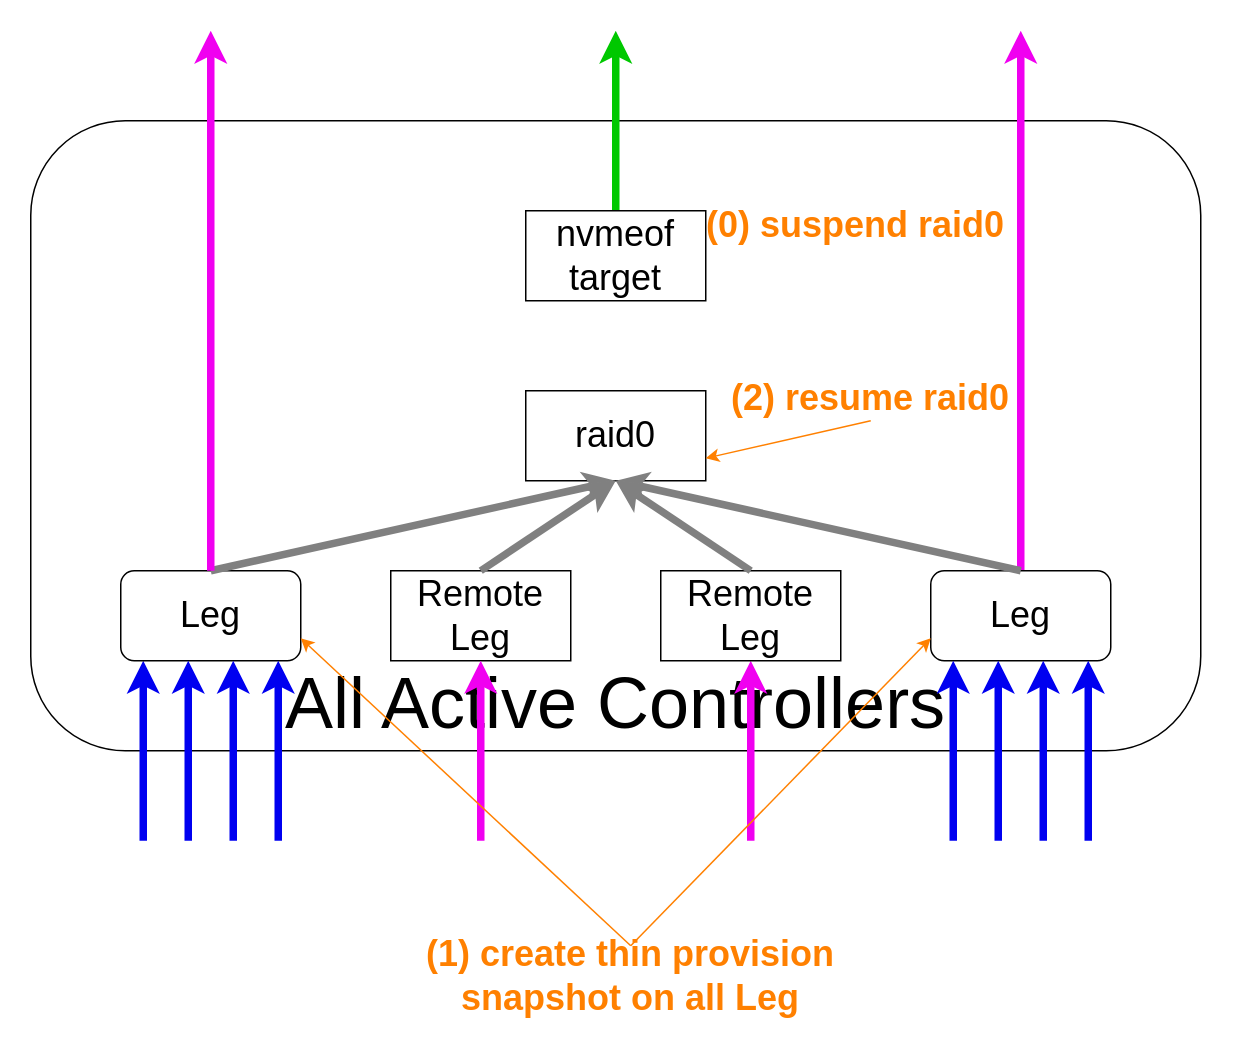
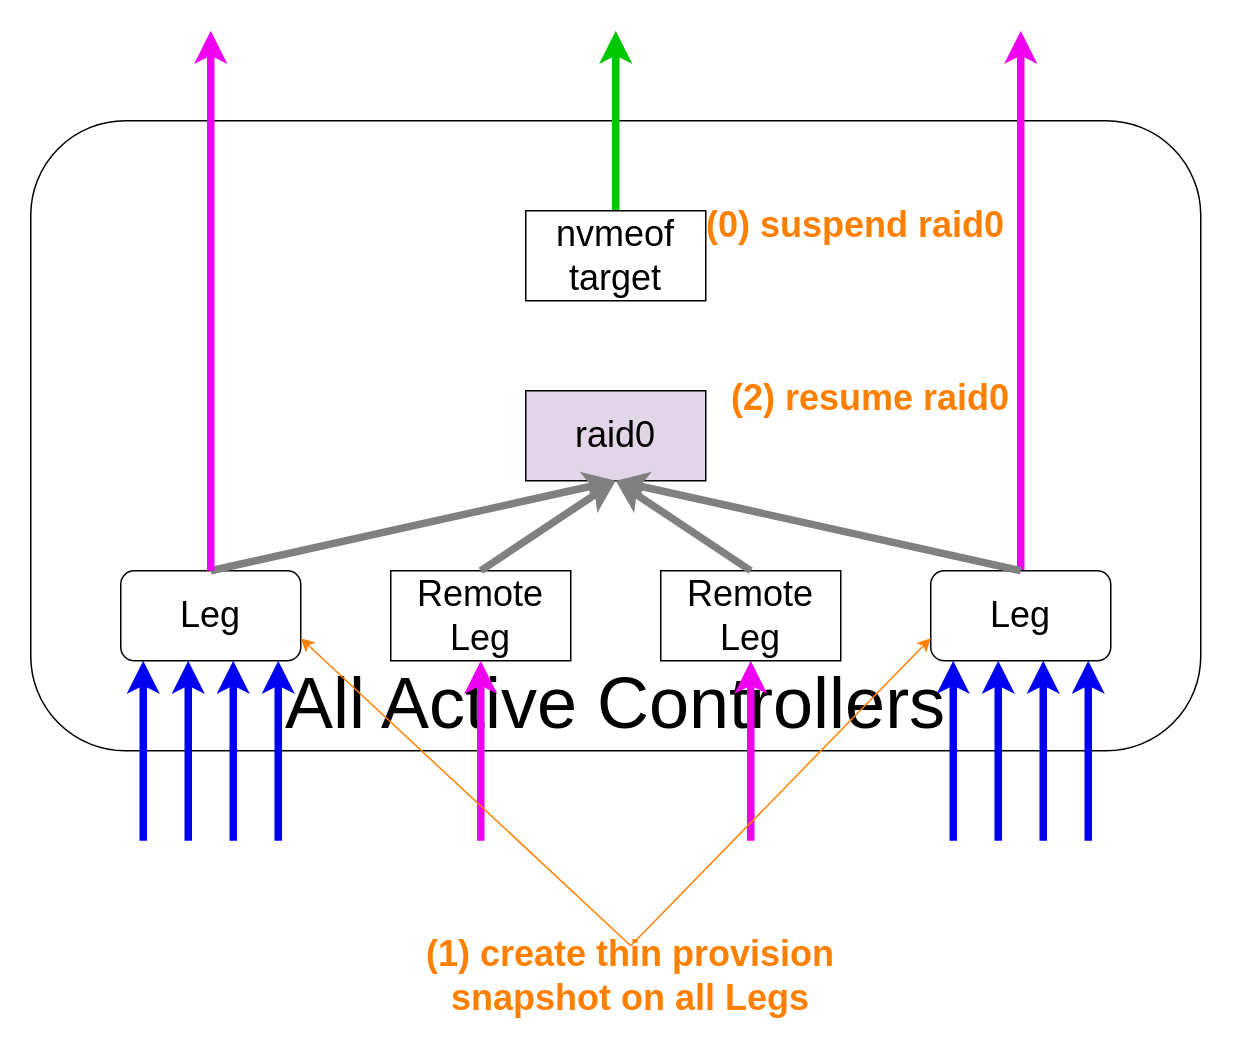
  <mxCell id="0" />
  <mxCell id="1" parent="0" />
  <mxCell id="2" value="&lt;font style=&quot;font-size: 48px;&quot;&gt;All Active Controllers&lt;/font&gt;" style="rounded=1;whiteSpace=wrap;html=1;verticalAlign=bottom;" vertex="1" parent="1"><mxGeometry x="20" y="80" width="780" height="420" as="geometry" /></mxCell>
  <mxCell id="3" value="" style="endArrow=classic;html=1;rounded=0;strokeWidth=5;strokeColor=#00c800;exitX=0.5;exitY=0;exitDx=0;exitDy=0;entryX=0.5;entryY=0;entryDx=0;entryDy=0;" edge="1" parent="1" source="11"><mxGeometry width="50" height="50" relative="1" as="geometry"><mxPoint x="480" y="20" as="sourcePoint" /><mxPoint x="410" y="20" as="targetPoint" /></mxGeometry></mxCell>
  <mxCell id="4" value="" style="endArrow=classic;html=1;rounded=0;strokeWidth=5;strokeColor=#f000f0;exitX=0.5;exitY=0;exitDx=0;exitDy=0;entryX=0.5;entryY=0;entryDx=0;entryDy=0;" edge="1" parent="1" source="13"><mxGeometry width="50" height="50" relative="1" as="geometry"><mxPoint x="1020" y="410" as="sourcePoint" /><mxPoint x="680" y="20" as="targetPoint" /></mxGeometry></mxCell>
  <mxCell id="5" value="" style="endArrow=classic;html=1;rounded=0;strokeWidth=5;strokeColor=#0000f0;entryX=0.25;entryY=0;entryDx=0;entryDy=0;exitX=0.25;exitY=1;exitDx=0;exitDy=0;" edge="1" parent="1"><mxGeometry width="50" height="50" relative="1" as="geometry"><mxPoint x="95" y="560" as="sourcePoint" /><mxPoint x="95" y="440" as="targetPoint" /></mxGeometry></mxCell>
- <mxCell id="6" value="&lt;font style=&quot;font-size: 24px;&quot;&gt;raid0&lt;/font&gt;" style="rounded=0;whiteSpace=wrap;html=1;" vertex="1" parent="1"><mxGeometry x="350" y="260" width="120" height="60" as="geometry" /></mxCell>
+ <mxCell id="6" value="&lt;font style=&quot;font-size: 24px;&quot;&gt;raid0&lt;/font&gt;" style="rounded=0;whiteSpace=wrap;html=1;fillColor=#e1d5e7;" vertex="1" parent="1"><mxGeometry x="350" y="260" width="120" height="60" as="geometry" /></mxCell>
  <mxCell id="7" value="&lt;font style=&quot;font-size: 24px;&quot;&gt;Leg&lt;/font&gt;" style="rounded=1;whiteSpace=wrap;html=1;" vertex="1" parent="1"><mxGeometry x="80" y="380" width="120" height="60" as="geometry" /></mxCell>
  <mxCell id="8" value="&lt;font style=&quot;font-size: 24px;&quot;&gt;Remote&lt;br&gt;Leg&lt;/font&gt;" style="rounded=0;whiteSpace=wrap;html=1;" vertex="1" parent="1"><mxGeometry x="260" y="380" width="120" height="60" as="geometry" /></mxCell>
  <mxCell id="9" value="" style="endArrow=classic;html=1;rounded=0;strokeWidth=5;strokeColor=#808080;exitX=0.5;exitY=0;exitDx=0;exitDy=0;entryX=0.5;entryY=1;entryDx=0;entryDy=0;" edge="1" parent="1" source="7" target="6"><mxGeometry width="50" height="50" relative="1" as="geometry"><mxPoint x="1080" y="30" as="sourcePoint" /><mxPoint x="1130" y="-20" as="targetPoint" /></mxGeometry></mxCell>
  <mxCell id="10" value="" style="endArrow=classic;html=1;rounded=0;strokeWidth=5;strokeColor=#808080;exitX=0.5;exitY=0;exitDx=0;exitDy=0;entryX=0.5;entryY=1;entryDx=0;entryDy=0;" edge="1" parent="1" source="8" target="6"><mxGeometry width="50" height="50" relative="1" as="geometry"><mxPoint x="420" y="240" as="sourcePoint" /><mxPoint x="470" y="190" as="targetPoint" /></mxGeometry></mxCell>
  <mxCell id="11" value="&lt;font style=&quot;font-size: 24px;&quot;&gt;nvmeof target&lt;/font&gt;" style="rounded=0;whiteSpace=wrap;html=1;" vertex="1" parent="1"><mxGeometry x="350" y="140" width="120" height="60" as="geometry" /></mxCell>
  <mxCell id="12" value="" style="endArrow=classic;html=1;rounded=0;strokeWidth=5;strokeColor=#f000f0;entryX=1;entryY=0;entryDx=0;entryDy=0;exitX=0;exitY=1;exitDx=0;exitDy=0;" edge="1" parent="1"><mxGeometry width="50" height="50" relative="1" as="geometry"><mxPoint x="500" y="560" as="sourcePoint" /><mxPoint x="500" y="440" as="targetPoint" /></mxGeometry></mxCell>
  <mxCell id="13" value="&lt;font style=&quot;font-size: 24px;&quot;&gt;Leg&lt;br&gt;&lt;/font&gt;" style="rounded=1;whiteSpace=wrap;html=1;" vertex="1" parent="1"><mxGeometry x="620" y="380" width="120" height="60" as="geometry" /></mxCell>
  <mxCell id="14" value="&lt;font style=&quot;font-size: 24px;&quot;&gt;Remote&lt;br&gt;Leg&lt;br&gt;&lt;/font&gt;" style="rounded=0;whiteSpace=wrap;html=1;" vertex="1" parent="1"><mxGeometry x="440" y="380" width="120" height="60" as="geometry" /></mxCell>
  <mxCell id="15" value="" style="endArrow=classic;html=1;rounded=0;strokeWidth=5;strokeColor=#808080;exitX=0.5;exitY=0;exitDx=0;exitDy=0;entryX=0.5;entryY=1;entryDx=0;entryDy=0;" edge="1" parent="1" source="13" target="6"><mxGeometry width="50" height="50" relative="1" as="geometry"><mxPoint x="610" y="260" as="sourcePoint" /><mxPoint x="660" y="210" as="targetPoint" /></mxGeometry></mxCell>
  <mxCell id="16" value="" style="endArrow=classic;html=1;rounded=0;strokeWidth=5;strokeColor=#808080;exitX=0.5;exitY=0;exitDx=0;exitDy=0;entryX=0.5;entryY=1;entryDx=0;entryDy=0;" edge="1" parent="1" source="14" target="6"><mxGeometry width="50" height="50" relative="1" as="geometry"><mxPoint x="610" y="270" as="sourcePoint" /><mxPoint x="660" y="220" as="targetPoint" /></mxGeometry></mxCell>
  <mxCell id="17" value="" style="endArrow=classic;html=1;rounded=0;strokeWidth=5;strokeColor=#0000f0;entryX=0.75;entryY=0;entryDx=0;entryDy=0;exitX=0.75;exitY=1;exitDx=0;exitDy=0;" edge="1" parent="1"><mxGeometry width="50" height="50" relative="1" as="geometry"><mxPoint x="125" y="560" as="sourcePoint" /><mxPoint x="125" y="440" as="targetPoint" /></mxGeometry></mxCell>
  <mxCell id="18" value="" style="endArrow=classic;html=1;rounded=0;strokeWidth=5;strokeColor=#0000f0;entryX=0.75;entryY=0;entryDx=0;entryDy=0;exitX=0.75;exitY=1;exitDx=0;exitDy=0;" edge="1" parent="1"><mxGeometry width="50" height="50" relative="1" as="geometry"><mxPoint x="665" y="560" as="sourcePoint" /><mxPoint x="665" y="440" as="targetPoint" /></mxGeometry></mxCell>
  <mxCell id="19" value="" style="endArrow=classic;html=1;rounded=0;strokeWidth=5;strokeColor=#0000f0;entryX=0.25;entryY=0;entryDx=0;entryDy=0;exitX=0.25;exitY=1;exitDx=0;exitDy=0;" edge="1" parent="1"><mxGeometry width="50" height="50" relative="1" as="geometry"><mxPoint x="635" y="560" as="sourcePoint" /><mxPoint x="635" y="440" as="targetPoint" /></mxGeometry></mxCell>
  <mxCell id="20" value="" style="endArrow=classic;html=1;rounded=0;strokeWidth=5;strokeColor=#0000f0;entryX=0.25;entryY=0;entryDx=0;entryDy=0;exitX=0.25;exitY=1;exitDx=0;exitDy=0;" edge="1" parent="1"><mxGeometry width="50" height="50" relative="1" as="geometry"><mxPoint x="155" y="560" as="sourcePoint" /><mxPoint x="155" y="440" as="targetPoint" /></mxGeometry></mxCell>
  <mxCell id="21" value="" style="endArrow=classic;html=1;rounded=0;strokeWidth=5;strokeColor=#0000f0;entryX=0.75;entryY=0;entryDx=0;entryDy=0;exitX=0.75;exitY=1;exitDx=0;exitDy=0;" edge="1" parent="1"><mxGeometry width="50" height="50" relative="1" as="geometry"><mxPoint x="185" y="560" as="sourcePoint" /><mxPoint x="185" y="440" as="targetPoint" /></mxGeometry></mxCell>
  <mxCell id="22" value="" style="endArrow=classic;html=1;rounded=0;strokeWidth=5;strokeColor=#0000f0;entryX=0.75;entryY=0;entryDx=0;entryDy=0;exitX=0.75;exitY=1;exitDx=0;exitDy=0;" edge="1" parent="1"><mxGeometry width="50" height="50" relative="1" as="geometry"><mxPoint x="725" y="560" as="sourcePoint" /><mxPoint x="725" y="440" as="targetPoint" /></mxGeometry></mxCell>
  <mxCell id="23" value="" style="endArrow=classic;html=1;rounded=0;strokeWidth=5;strokeColor=#0000f0;entryX=0.25;entryY=0;entryDx=0;entryDy=0;exitX=0.25;exitY=1;exitDx=0;exitDy=0;" edge="1" parent="1"><mxGeometry width="50" height="50" relative="1" as="geometry"><mxPoint x="695" y="560" as="sourcePoint" /><mxPoint x="695" y="440" as="targetPoint" /></mxGeometry></mxCell>
  <mxCell id="24" value="" style="endArrow=classic;html=1;rounded=0;strokeWidth=5;strokeColor=#f000f0;entryX=0.5;entryY=0;entryDx=0;entryDy=0;exitX=0.5;exitY=1;exitDx=0;exitDy=0;" edge="1" parent="1"><mxGeometry width="50" height="50" relative="1" as="geometry"><mxPoint x="320" y="560" as="sourcePoint" /><mxPoint x="320" y="440" as="targetPoint" /></mxGeometry></mxCell>
  <mxCell id="25" value="" style="endArrow=classic;html=1;rounded=0;strokeWidth=5;strokeColor=#f000f0;exitX=0.5;exitY=0;exitDx=0;exitDy=0;entryX=0.5;entryY=0;entryDx=0;entryDy=0;" edge="1" parent="1" source="7"><mxGeometry width="50" height="50" relative="1" as="geometry"><mxPoint x="-230" y="370" as="sourcePoint" /><mxPoint x="140" y="20" as="targetPoint" /></mxGeometry></mxCell>
  <mxCell id="26" value="&lt;font style=&quot;&quot;&gt;&lt;font size=&quot;1&quot; color=&quot;#ff8000&quot;&gt;&lt;b style=&quot;font-size: 24px;&quot;&gt;(0) suspend raid0&lt;/b&gt;&lt;/font&gt;&lt;br&gt;&lt;/font&gt;" style="text;html=1;align=center;verticalAlign=middle;whiteSpace=wrap;rounded=0;" parent="1" vertex="1"><mxGeometry x="390" y="130" width="360" height="40" as="geometry" /></mxCell>
- <mxCell id="27" value="&lt;font style=&quot;&quot;&gt;&lt;font size=&quot;1&quot; color=&quot;#ff8000&quot;&gt;&lt;b style=&quot;font-size: 24px;&quot;&gt;(1) create thin provision snapshot on all Leg&lt;/b&gt;&lt;/font&gt;&lt;br&gt;&lt;/font&gt;" style="text;html=1;align=center;verticalAlign=middle;whiteSpace=wrap;rounded=0;" vertex="1" parent="1"><mxGeometry x="240" y="630" width="360" height="40" as="geometry" /></mxCell>
+ <mxCell id="27" value="&lt;font style=&quot;&quot;&gt;&lt;font size=&quot;1&quot; color=&quot;#ff8000&quot;&gt;&lt;b style=&quot;font-size: 24px;&quot;&gt;(1) create thin provision snapshot on all Legs&lt;/b&gt;&lt;/font&gt;&lt;br&gt;&lt;/font&gt;" style="text;html=1;align=center;verticalAlign=middle;whiteSpace=wrap;rounded=0;" vertex="1" parent="1"><mxGeometry x="240" y="630" width="360" height="40" as="geometry" /></mxCell>
  <mxCell id="28" value="&lt;font style=&quot;&quot;&gt;&lt;font size=&quot;1&quot; color=&quot;#ff8000&quot;&gt;&lt;b style=&quot;font-size: 24px;&quot;&gt;(2) resume raid0&lt;/b&gt;&lt;/font&gt;&lt;br&gt;&lt;/font&gt;" style="text;html=1;align=center;verticalAlign=middle;whiteSpace=wrap;rounded=0;" vertex="1" parent="1"><mxGeometry x="400" y="250" width="360" height="30" as="geometry" /></mxCell>
  <mxCell id="29" value="" style="endArrow=classic;html=1;rounded=0;exitX=0.5;exitY=0;exitDx=0;exitDy=0;entryX=0;entryY=0.75;entryDx=0;entryDy=0;strokeColor=#ff8000;" parent="1" edge="1" target="13" source="27"><mxGeometry width="50" height="50" relative="1" as="geometry"><mxPoint x="625" y="650" as="sourcePoint" /><mxPoint x="720" y="736" as="targetPoint" /></mxGeometry></mxCell>
- <mxCell id="30" value="" style="endArrow=classic;html=1;rounded=0;exitX=0.5;exitY=1;exitDx=0;exitDy=0;entryX=1;entryY=0.75;entryDx=0;entryDy=0;strokeColor=#ff8000;" edge="1" parent="1" source="28" target="6"><mxGeometry width="50" height="50" relative="1" as="geometry"><mxPoint x="635" y="660" as="sourcePoint" /><mxPoint x="730" y="746" as="targetPoint" /></mxGeometry></mxCell>
  <mxCell id="31" value="" style="endArrow=classic;html=1;rounded=0;exitX=0.5;exitY=0;exitDx=0;exitDy=0;entryX=1;entryY=0.75;entryDx=0;entryDy=0;strokeColor=#ff8000;" edge="1" parent="1" source="27" target="7"><mxGeometry width="50" height="50" relative="1" as="geometry"><mxPoint x="635" y="660" as="sourcePoint" /><mxPoint x="730" y="746" as="targetPoint" /></mxGeometry></mxCell>
